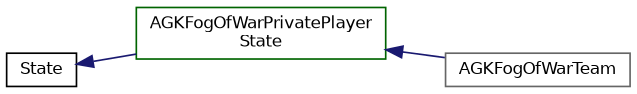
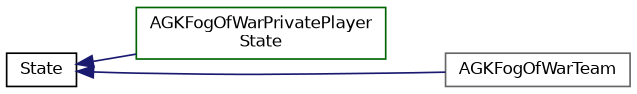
  digraph {
    rankdir=LR
    node [fillcolor=white fontname=Helvetica fontsize=10 shape=record style=filled]
    edge [color=midnightblue dir=back fontname=Helvetica fontsize=10 labelfontname=Helvetica labelfontsize=10 style=solid]
    n1 [color=black height=0.2 label=State width=0.4]
    n2 [color=darkgreen height=0.2 label="AGKFogOfWarPrivatePlayer\lState" width=0.4]
    n3 [color=gray40 height=0.2 label=AGKFogOfWarTeam width=0.4]
    n1 -> n2
-   n2 -> n3
+   n1 -> n3
  }
